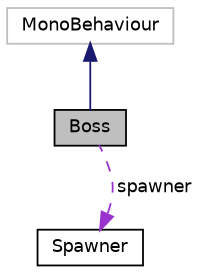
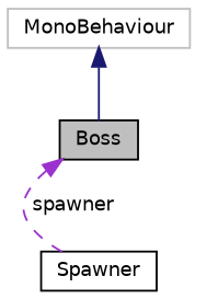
  digraph {
    node [color=black fillcolor=white fontname=Helvetica fontsize=10 shape=record style=filled]
    edge [dir=back fontname=Helvetica fontsize=10 labelfontname=Helvetica labelfontsize=10]
    n1 [fillcolor=grey75 fontcolor=black height=0.2 label=Boss width=0.4]
    n2 [color=grey75 height=0.2 label=MonoBehaviour width=0.4]
    n3 [height=0.2 label=Spawner width=0.4]
    n2 -> n1 [color=midnightblue style=solid]
-   n3 -> n1 [color=darkorchid3 label=" spawner" style=dashed]
+   n1 -> n3 [color=darkorchid3 label=" spawner" style=dashed]
  }
